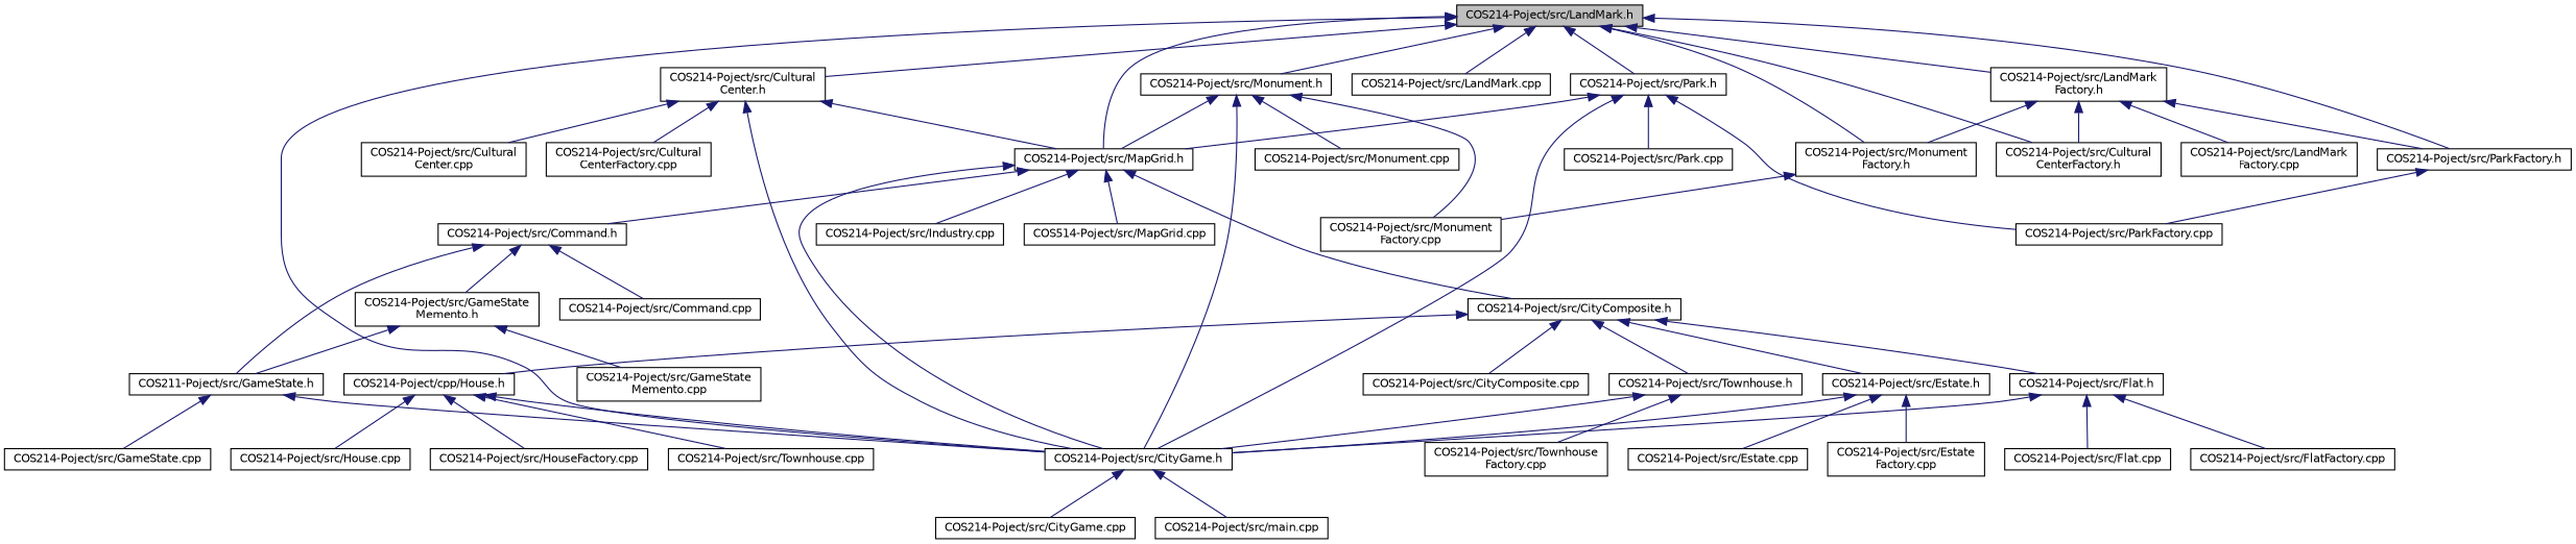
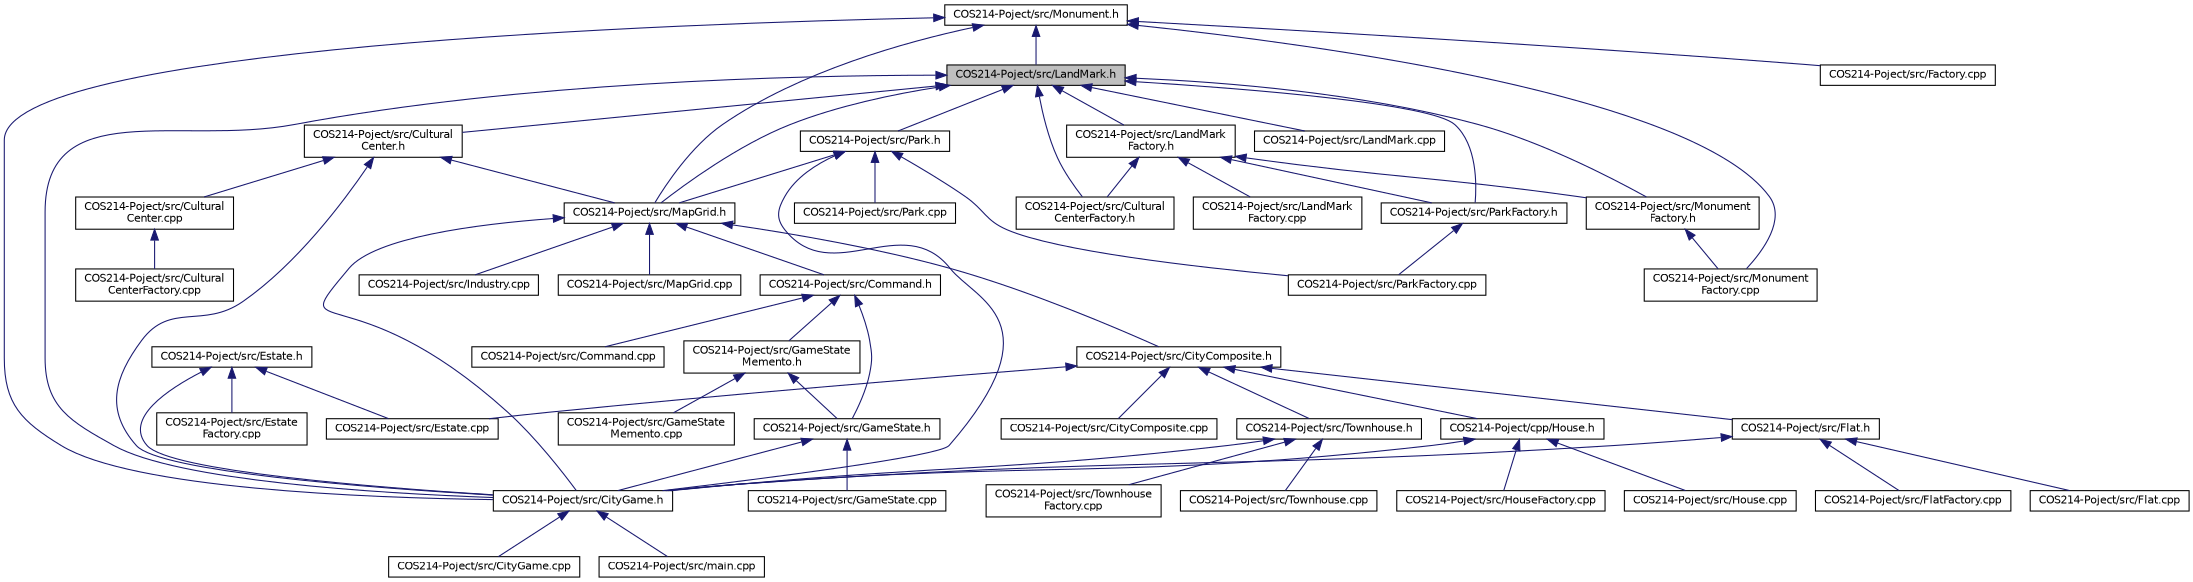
  digraph {
    node [color=black fillcolor=white fontname=Helvetica fontsize=10 shape=record style=filled]
    edge [color=midnightblue dir=back fontname=Helvetica fontsize=10 labelfontname=Helvetica labelfontsize=10 style=solid]
    n1 [fillcolor=grey75 fontcolor=black height=0.2 label="COS214-Poject/src/LandMark.h" width=0.4]
    n2 [height=0.2 label="COS214-Poject/src/CityGame.h" width=0.4]
    n3 [height=0.2 label="COS214-Poject/src/Cultural\lCenter.h" width=0.4]
    n4 [height=0.2 label="COS214-Poject/src/MapGrid.h" width=0.4]
    n5 [height=0.2 label="COS214-Poject/src/Cultural\lCenterFactory.h" width=0.4]
    n6 [height=0.2 label="COS214-Poject/src/LandMark.cpp" width=0.4]
    n7 [height=0.2 label="COS214-Poject/src/LandMark\lFactory.h" width=0.4]
    n8 [height=0.2 label="COS214-Poject/src/Monument\lFactory.h" width=0.4]
    n9 [height=0.2 label="COS214-Poject/src/ParkFactory.h" width=0.4]
    n10 [height=0.2 label="COS214-Poject/src/Monument.h" width=0.4]
    n11 [height=0.2 label="COS214-Poject/src/Park.h" width=0.4]
    n12 [height=0.2 label="COS214-Poject/src/CityGame.cpp" width=0.4]
    n13 [height=0.2 label="COS214-Poject/src/main.cpp" width=0.4]
    n14 [height=0.2 label="COS214-Poject/src/Cultural\lCenter.cpp" width=0.4]
    n15 [height=0.2 label="COS214-Poject/src/Cultural\lCenterFactory.cpp" width=0.4]
    n16 [height=0.2 label="COS214-Poject/src/CityComposite.h" width=0.4]
    n17 [height=0.2 label="COS214-Poject/src/Command.h" width=0.4]
    n18 [height=0.2 label="COS214-Poject/src/Industry.cpp" width=0.4]
-   n19 [height=0.2 label="COS514-Poject/src/MapGrid.cpp" width=0.4]
+   n19 [height=0.2 label="COS214-Poject/src/MapGrid.cpp" width=0.4]
    n20 [height=0.2 label="COS214-Poject/src/LandMark\lFactory.cpp" width=0.4]
    n21 [height=0.2 label="COS214-Poject/src/Monument\lFactory.cpp" width=0.4]
    n22 [height=0.2 label="COS214-Poject/src/ParkFactory.cpp" width=0.4]
-   n23 [height=0.2 label="COS214-Poject/src/Monument.cpp" width=0.4]
+   n23 [height=0.2 label="COS214-Poject/src/Factory.cpp" width=0.4]
    n24 [height=0.2 label="COS214-Poject/src/Park.cpp" width=0.4]
    n25 [height=0.2 label="COS214-Poject/src/CityComposite.cpp" width=0.4]
    n26 [height=0.2 label="COS214-Poject/src/Estate.h" width=0.4]
    n27 [height=0.2 label="COS214-Poject/src/Flat.h" width=0.4]
    n28 [height=0.2 label="COS214-Poject/cpp/House.h" width=0.4]
    n29 [height=0.2 label="COS214-Poject/src/Townhouse.h" width=0.4]
    n30 [height=0.2 label="COS214-Poject/src/Command.cpp" width=0.4]
-   n31 [height=0.2 label="COS211-Poject/src/GameState.h" width=0.4]
+   n31 [height=0.2 label="COS214-Poject/src/GameState.h" width=0.4]
    n32 [height=0.2 label="COS214-Poject/src/GameState\lMemento.h" width=0.4]
    n33 [height=0.2 label="COS214-Poject/src/Estate.cpp" width=0.4]
    n34 [height=0.2 label="COS214-Poject/src/Estate\lFactory.cpp" width=0.4]
    n35 [height=0.2 label="COS214-Poject/src/Flat.cpp" width=0.4]
    n36 [height=0.2 label="COS214-Poject/src/FlatFactory.cpp" width=0.4]
    n37 [height=0.2 label="COS214-Poject/src/House.cpp" width=0.4]
    n38 [height=0.2 label="COS214-Poject/src/HouseFactory.cpp" width=0.4]
    n39 [height=0.2 label="COS214-Poject/src/Townhouse.cpp" width=0.4]
    n40 [height=0.2 label="COS214-Poject/src/Townhouse\lFactory.cpp" width=0.4]
    n41 [height=0.2 label="COS214-Poject/src/GameState.cpp" width=0.4]
    n42 [height=0.2 label="COS214-Poject/src/GameState\lMemento.cpp" width=0.4]
    n1 -> n2
    n1 -> n3
    n1 -> n4
    n1 -> n5
    n1 -> n6
    n1 -> n7
    n1 -> n8
    n1 -> n9
-   n1 -> n10
+   n10 -> n1
    n1 -> n11
    n2 -> n12
    n2 -> n13
    n3 -> n2
    n3 -> n4
    n3 -> n14
-   n3 -> n15
+   n14 -> n15
    n4 -> n2
    n4 -> n16
    n4 -> n17
    n4 -> n18
    n4 -> n19
    n7 -> n5
    n7 -> n8
    n7 -> n9
    n7 -> n20
    n8 -> n21
    n9 -> n22
    n10 -> n2
    n10 -> n4
    n10 -> n21
    n10 -> n23
    n11 -> n2
    n11 -> n4
    n11 -> n22
    n11 -> n24
    n16 -> n25
-   n16 -> n26
+   n16 -> n33
    n16 -> n27
    n16 -> n28
    n16 -> n29
    n17 -> n30
    n17 -> n31
    n17 -> n32
    n26 -> n2
    n26 -> n33
    n26 -> n34
    n27 -> n2
    n27 -> n35
    n27 -> n36
    n28 -> n2
    n28 -> n37
    n28 -> n38
    n29 -> n2
-   n28 -> n39
+   n29 -> n39
    n29 -> n40
    n31 -> n2
    n31 -> n41
    n32 -> n31
    n32 -> n42
  }
